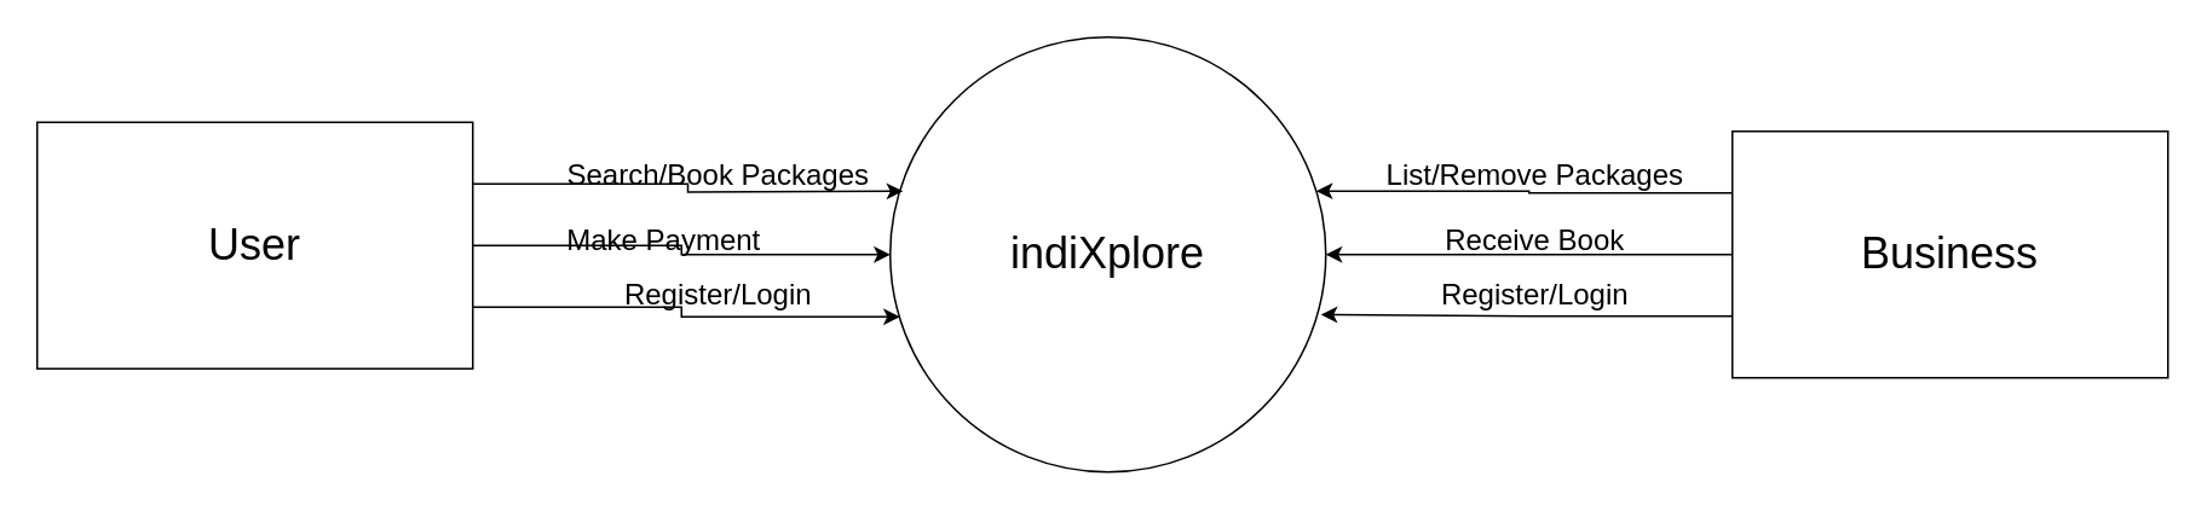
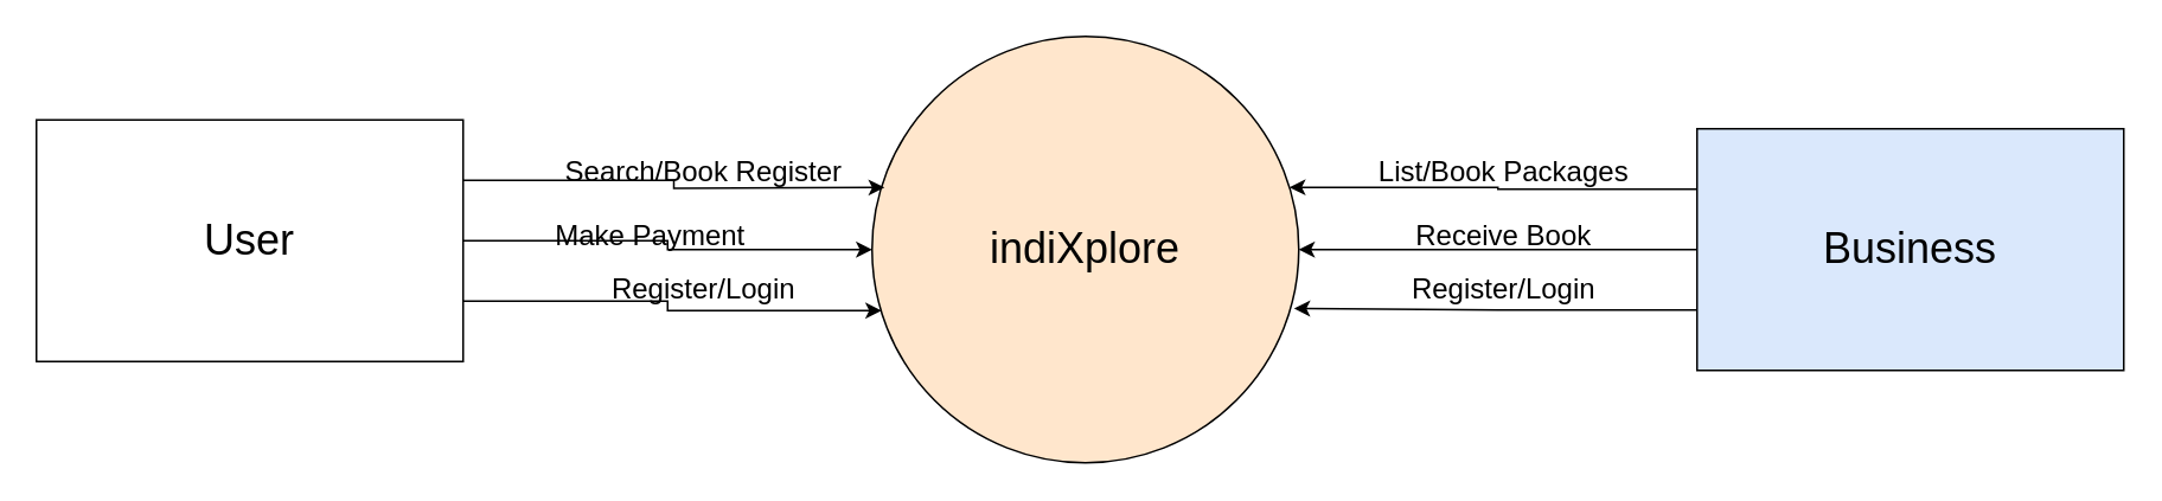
  <mxCell id="0" />
  <mxCell id="1" parent="0" />
- <mxCell id="2" value="&lt;font style=&quot;font-size: 24px&quot;&gt;indiXplore&lt;/font&gt;" style="ellipse;whiteSpace=wrap;html=1;aspect=fixed;" parent="1" vertex="1"><mxGeometry x="490" y="20" width="240" height="240" as="geometry" /></mxCell>
+ <mxCell id="2" value="&lt;font style=&quot;font-size: 24px&quot;&gt;indiXplore&lt;/font&gt;" style="ellipse;whiteSpace=wrap;html=1;aspect=fixed;fillColor=#ffe6cc;" parent="1" vertex="1"><mxGeometry x="490" y="20" width="240" height="240" as="geometry" /></mxCell>
  <mxCell id="3" style="edgeStyle=orthogonalEdgeStyle;rounded=0;orthogonalLoop=1;jettySize=auto;html=1;exitX=0;exitY=0.5;exitDx=0;exitDy=0;entryX=1;entryY=0.5;entryDx=0;entryDy=0;" parent="1" source="6" target="2" edge="1"><mxGeometry relative="1" as="geometry" /></mxCell>
  <mxCell id="4" style="edgeStyle=orthogonalEdgeStyle;rounded=0;orthogonalLoop=1;jettySize=auto;html=1;exitX=0;exitY=0.25;exitDx=0;exitDy=0;entryX=0.978;entryY=0.354;entryDx=0;entryDy=0;entryPerimeter=0;" parent="1" source="6" target="2" edge="1"><mxGeometry relative="1" as="geometry" /></mxCell>
  <mxCell id="5" style="edgeStyle=orthogonalEdgeStyle;rounded=0;orthogonalLoop=1;jettySize=auto;html=1;exitX=0;exitY=0.75;exitDx=0;exitDy=0;entryX=0.989;entryY=0.638;entryDx=0;entryDy=0;entryPerimeter=0;" parent="1" source="6" target="2" edge="1"><mxGeometry relative="1" as="geometry"><mxPoint x="745" y="174" as="targetPoint" /></mxGeometry></mxCell>
- <mxCell id="6" value="&lt;font style=&quot;font-size: 24px&quot;&gt;Business&lt;/font&gt;" style="rounded=0;whiteSpace=wrap;html=1;" parent="1" vertex="1"><mxGeometry x="954" y="72" width="240" height="136" as="geometry" /></mxCell>
+ <mxCell id="6" value="&lt;font style=&quot;font-size: 24px&quot;&gt;Business&lt;/font&gt;" style="rounded=0;whiteSpace=wrap;html=1;fillColor=#dae8fc;" parent="1" vertex="1"><mxGeometry x="954" y="72" width="240" height="136" as="geometry" /></mxCell>
  <mxCell id="7" style="edgeStyle=orthogonalEdgeStyle;rounded=0;orthogonalLoop=1;jettySize=auto;html=1;exitX=1;exitY=0.5;exitDx=0;exitDy=0;" parent="1" source="10" target="2" edge="1"><mxGeometry relative="1" as="geometry" /></mxCell>
  <mxCell id="8" style="edgeStyle=orthogonalEdgeStyle;rounded=0;orthogonalLoop=1;jettySize=auto;html=1;exitX=1;exitY=0.75;exitDx=0;exitDy=0;entryX=0.022;entryY=0.643;entryDx=0;entryDy=0;entryPerimeter=0;" parent="1" source="10" target="2" edge="1"><mxGeometry relative="1" as="geometry" /></mxCell>
  <mxCell id="9" style="edgeStyle=orthogonalEdgeStyle;rounded=0;orthogonalLoop=1;jettySize=auto;html=1;exitX=1;exitY=0.25;exitDx=0;exitDy=0;" parent="1" source="10" edge="1"><mxGeometry relative="1" as="geometry"><mxPoint x="497" y="105" as="targetPoint" /></mxGeometry></mxCell>
  <mxCell id="10" value="&lt;font style=&quot;font-size: 24px&quot;&gt;User&lt;/font&gt;" style="rounded=0;whiteSpace=wrap;html=1;" parent="1" vertex="1"><mxGeometry x="20" y="67" width="240" height="136" as="geometry" /></mxCell>
- <mxCell id="11" value="Search/&lt;font style=&quot;font-size: 16px&quot;&gt;Book Packages&lt;/font&gt;" style="text;html=1;align=center;verticalAlign=middle;resizable=0;points=[];autosize=1;strokeColor=none;fontSize=16;" parent="1" vertex="1"><mxGeometry x="305" y="86" width="180" height="20" as="geometry" /></mxCell>
+ <mxCell id="11" value="Search/&lt;font style=&quot;font-size: 16px&quot;&gt;Book Register&lt;/font&gt;" style="text;html=1;align=center;verticalAlign=middle;resizable=0;points=[];autosize=1;strokeColor=none;fontSize=16;" parent="1" vertex="1"><mxGeometry x="305" y="86" width="180" height="20" as="geometry" /></mxCell>
  <mxCell id="12" value="Make Payment" style="text;html=1;align=center;verticalAlign=middle;resizable=0;points=[];autosize=1;strokeColor=none;fontSize=16;" parent="1" vertex="1"><mxGeometry x="305" y="122" width="120" height="20" as="geometry" /></mxCell>
  <mxCell id="13" value="Register/Login" style="text;html=1;align=center;verticalAlign=middle;resizable=0;points=[];autosize=1;strokeColor=none;fontSize=16;" parent="1" vertex="1"><mxGeometry x="335" y="152" width="120" height="20" as="geometry" /></mxCell>
- <mxCell id="14" value="&lt;font style=&quot;font-size: 16px&quot;&gt;List/&lt;/font&gt;Remove&lt;font style=&quot;font-size: 16px&quot;&gt; Packages&lt;/font&gt;" style="text;html=1;align=center;verticalAlign=middle;resizable=0;points=[];autosize=1;strokeColor=none;fontSize=16;" parent="1" vertex="1"><mxGeometry x="755" y="86" width="180" height="20" as="geometry" /></mxCell>
+ <mxCell id="14" value="&lt;font style=&quot;font-size: 16px&quot;&gt;List/&lt;/font&gt;Book&lt;font style=&quot;font-size: 16px&quot;&gt; Packages&lt;/font&gt;" style="text;html=1;align=center;verticalAlign=middle;resizable=0;points=[];autosize=1;strokeColor=none;fontSize=16;" parent="1" vertex="1"><mxGeometry x="755" y="86" width="180" height="20" as="geometry" /></mxCell>
  <mxCell id="15" value="Receive Book" style="text;html=1;align=center;verticalAlign=middle;resizable=0;points=[];autosize=1;strokeColor=none;fontSize=16;" parent="1" vertex="1"><mxGeometry x="775" y="122" width="140" height="20" as="geometry" /></mxCell>
  <mxCell id="16" value="Register/Login" style="text;html=1;align=center;verticalAlign=middle;resizable=0;points=[];autosize=1;strokeColor=none;fontSize=16;" parent="1" vertex="1"><mxGeometry x="785" y="152" width="120" height="20" as="geometry" /></mxCell>
